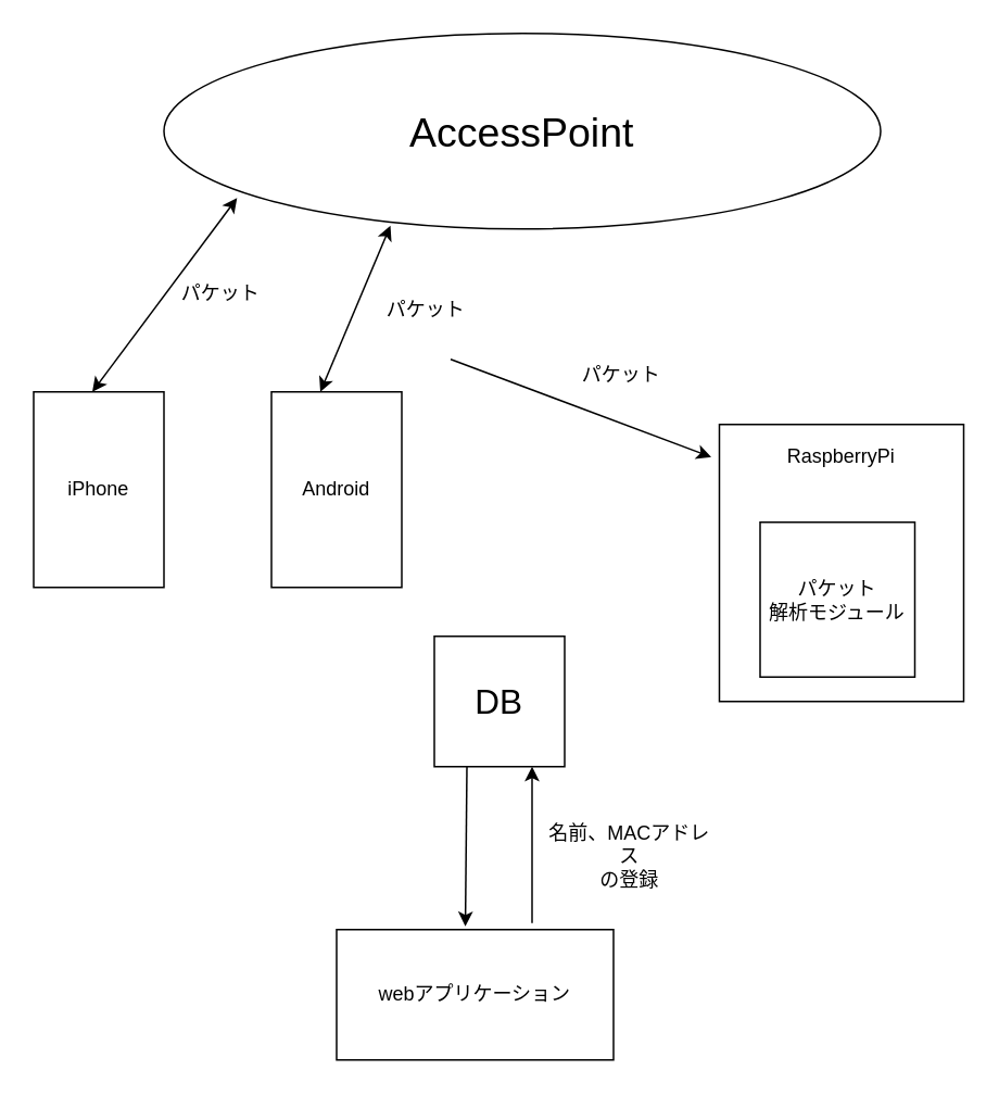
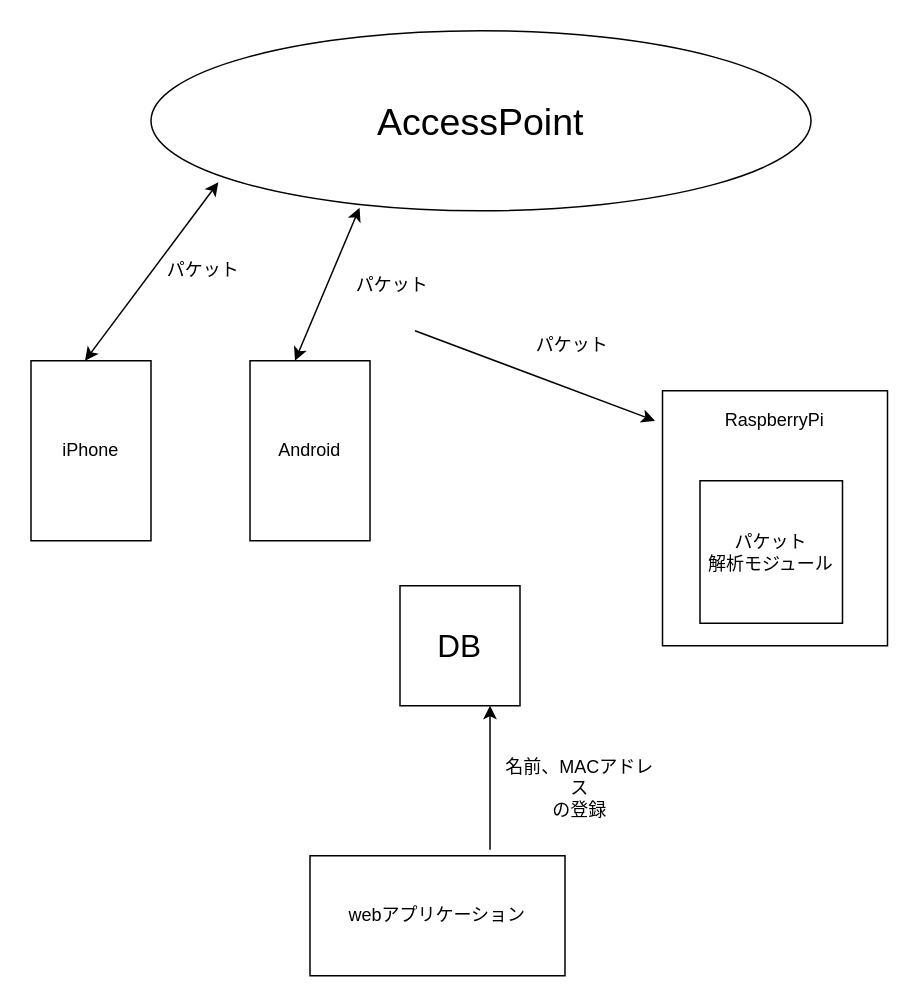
  <mxCell id="0" />
  <mxCell id="1" parent="0" />
  <mxCell id="2" value="&lt;font style=&quot;font-size: 25px&quot;&gt;AccessPoint&lt;/font&gt;" style="ellipse;whiteSpace=wrap;html=1;" parent="1" vertex="1"><mxGeometry x="100" y="20" width="440" height="120" as="geometry" /></mxCell>
  <mxCell id="3" value="iPhone" style="rounded=0;whiteSpace=wrap;html=1;" parent="1" vertex="1"><mxGeometry x="20" y="240" width="80" height="120" as="geometry" /></mxCell>
  <mxCell id="4" value="" style="rounded=0;whiteSpace=wrap;html=1;align=center;" parent="1" vertex="1"><mxGeometry x="441" y="260" width="150" height="170" as="geometry" /></mxCell>
  <mxCell id="5" value="Android" style="rounded=0;whiteSpace=wrap;html=1;" parent="1" vertex="1"><mxGeometry x="166" y="240" width="80" height="120" as="geometry" /></mxCell>
  <mxCell id="6" value="" style="endArrow=classic;startArrow=classic;html=1;entryX=0.102;entryY=0.842;entryDx=0;entryDy=0;entryPerimeter=0;" parent="1" target="2" edge="1"><mxGeometry width="50" height="50" relative="1" as="geometry"><mxPoint x="56" y="240" as="sourcePoint" /><mxPoint x="106" y="190" as="targetPoint" /></mxGeometry></mxCell>
  <mxCell id="7" value="" style="endArrow=classic;startArrow=classic;html=1;entryX=0.316;entryY=0.983;entryDx=0;entryDy=0;entryPerimeter=0;" parent="1" target="2" edge="1"><mxGeometry width="50" height="50" relative="1" as="geometry"><mxPoint x="196" y="240" as="sourcePoint" /><mxPoint x="246" y="190" as="targetPoint" /></mxGeometry></mxCell>
  <mxCell id="8" value="パケット" style="text;html=1;strokeColor=none;fillColor=none;align=center;verticalAlign=middle;whiteSpace=wrap;rounded=0;" parent="1" vertex="1"><mxGeometry x="226" y="170" width="70" height="40" as="geometry" /></mxCell>
  <mxCell id="9" value="パケット" style="text;html=1;strokeColor=none;fillColor=none;align=center;verticalAlign=middle;whiteSpace=wrap;rounded=0;" parent="1" vertex="1"><mxGeometry x="100" y="160" width="70" height="40" as="geometry" /></mxCell>
  <mxCell id="10" value="パケット" style="text;html=1;strokeColor=none;fillColor=none;align=center;verticalAlign=middle;whiteSpace=wrap;rounded=0;" parent="1" vertex="1"><mxGeometry x="346" y="210" width="70" height="40" as="geometry" /></mxCell>
  <mxCell id="11" value="&lt;span&gt;RaspberryPi&lt;/span&gt;" style="text;html=1;strokeColor=none;fillColor=none;align=center;verticalAlign=middle;whiteSpace=wrap;rounded=0;" parent="1" vertex="1"><mxGeometry x="496" y="270" width="40" height="20" as="geometry" /></mxCell>
  <mxCell id="12" value="webアプリケーション" style="rounded=0;whiteSpace=wrap;html=1;" parent="1" vertex="1"><mxGeometry x="206" y="570" width="170" height="80" as="geometry" /></mxCell>
  <mxCell id="13" value="" style="endArrow=classic;html=1;entryX=0.75;entryY=1;entryDx=0;entryDy=0;" parent="1" target="18" edge="1"><mxGeometry width="50" height="50" relative="1" as="geometry"><mxPoint x="326" y="566" as="sourcePoint" /><mxPoint x="608" y="454" as="targetPoint" /></mxGeometry></mxCell>
  <mxCell id="14" value="名前、MACアドレス&lt;br&gt;の登録" style="text;html=1;strokeColor=none;fillColor=none;align=center;verticalAlign=middle;whiteSpace=wrap;rounded=0;" parent="1" vertex="1"><mxGeometry x="331" y="489.5" width="110" height="70" as="geometry" /></mxCell>
- <mxCell id="15" value="" style="endArrow=classic;html=1;entryX=0.465;entryY=-0.025;entryDx=0;entryDy=0;entryPerimeter=0;exitX=0.25;exitY=1;exitDx=0;exitDy=0;" parent="1" source="18" target="12" edge="1"><mxGeometry width="50" height="50" relative="1" as="geometry"><mxPoint x="272" y="471" as="sourcePoint" /><mxPoint x="566" y="600" as="targetPoint" /></mxGeometry></mxCell>
  <mxCell id="16" value="" style="endArrow=classic;html=1;" parent="1" edge="1"><mxGeometry width="50" height="50" relative="1" as="geometry"><mxPoint x="276" y="220" as="sourcePoint" /><mxPoint x="436" y="280" as="targetPoint" /></mxGeometry></mxCell>
  <mxCell id="17" value="パケット&lt;br&gt;解析モジュール" style="whiteSpace=wrap;html=1;aspect=fixed;" parent="1" vertex="1"><mxGeometry x="466" y="320" width="95" height="95" as="geometry" /></mxCell>
  <mxCell id="18" value="&lt;font style=&quot;font-size: 21px&quot;&gt;DB&lt;/font&gt;" style="whiteSpace=wrap;html=1;aspect=fixed;" parent="1" vertex="1"><mxGeometry x="266" y="390" width="80" height="80" as="geometry" /></mxCell>
